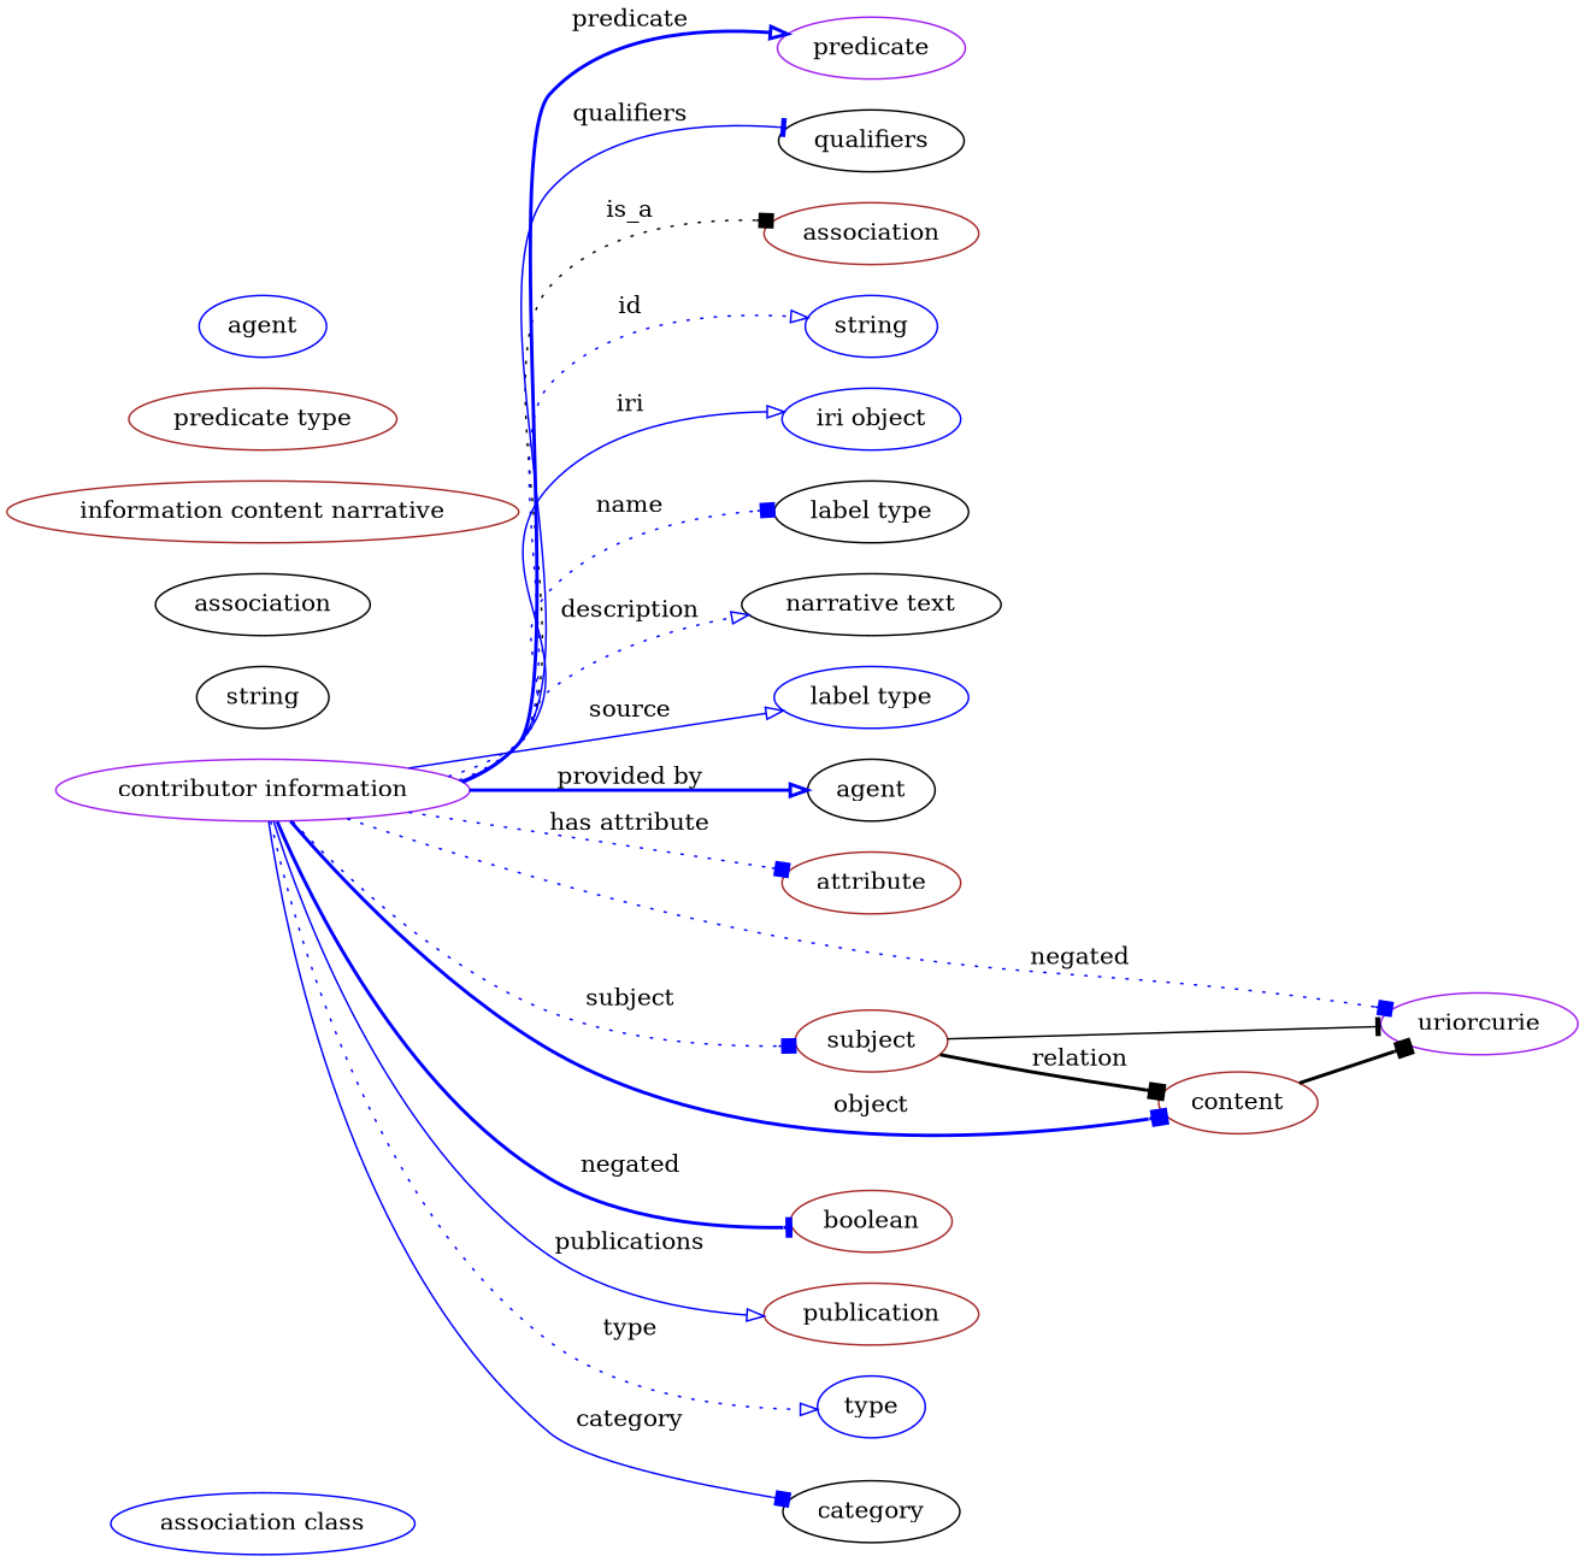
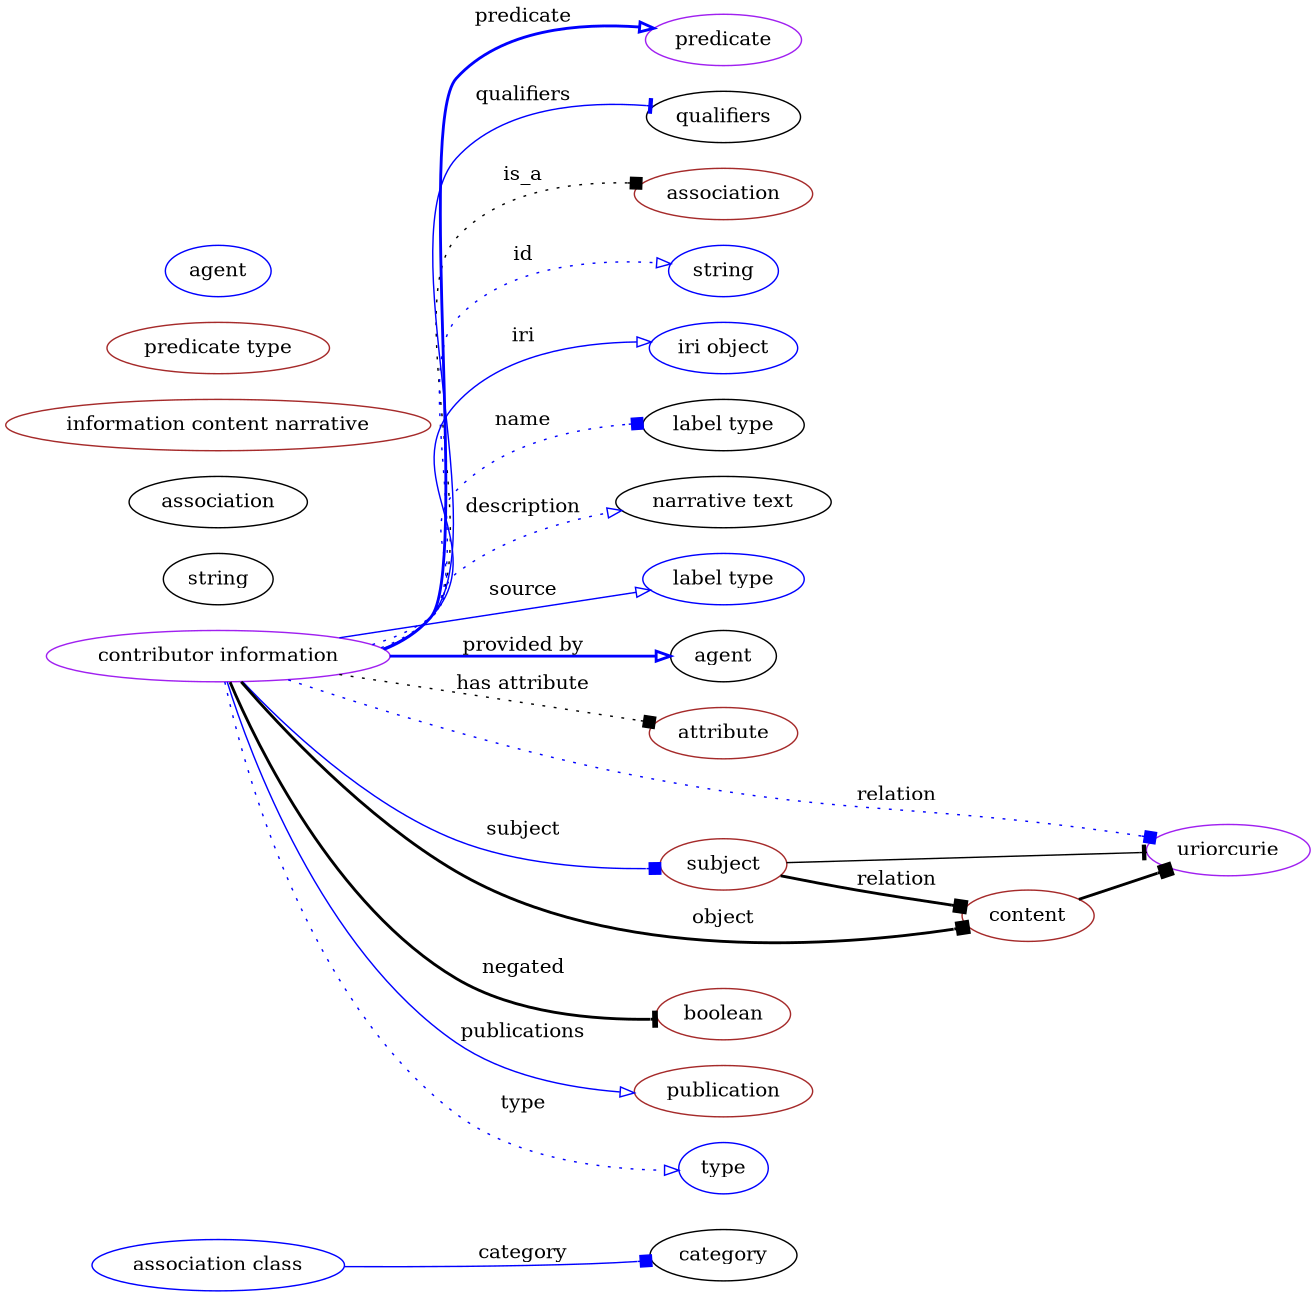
  digraph {
    rankdir=LR
    node [color=brown]
    edge [arrowhead=box style=dotted color=blue]
    n1 [color=purple height=0.5 label="contributor information" width=2.5276]
    association [height=0.5 width=1.3902]
    n3 [color=blue height=0.5 label=string width=0.84854]
    n4 [color=blue height=0.5 label="iri object" width=1.011]
    n5 [color=black height=0.5 label="label type" width=1.2638]
    n6 [color=black height=0.5 label="narrative text" width=1.6068]
    n7 [color=blue height=0.5 label="label type" width=1.2638]
    n8 [color=black height=0.5 label=agent width=0.83048]
    n9 [height=0.5 label=attribute width=1.1193]
    n10 [color=purple height=0.5 label=uriorcurie width=1.2638]
    n11 [height=0.5 label=boolean width=1.0652]
    n12 [height=0.5 label=publication width=1.3902]
    type [color=blue height=0.5 width=0.75]
    category [color=black height=0.5 width=1.1374]
    subject [height=0.5 width=0.99297]
    predicate [color=purple height=0.5 width=1.1916]
    n17 [height=0.5 label=content width=0.9027]
    qualifiers [color=black height=0.5 width=1.2277]
    n19 [color=black height=0.5 label=string width=0.84854]
    n20 [color=black height=0.5 label=association width=1.3902]
    n21 [height=0.5 label="information content narrative" width=2.8706]
    n22 [height=0.5 label="predicate type" width=1.679]
    n23 [color=blue height=0.5 label=agent width=0.83048]
    n24 [color=blue height=0.5 label="association class" width=1.7151]
    n1 -> association [label=is_a color=""]
    n1 -> n3 [arrowhead=onormal label=id]
    n1 -> n4 [arrowhead=onormal label=iri style=solid]
    n1 -> n5 [label=name]
    n1 -> n6 [arrowhead=onormal label=description]
    n1 -> n7 [arrowhead=onormal label=source style=solid]
    n1 -> n8 [arrowhead=onormal label="provided by" style=bold]
-   n1 -> n9 [label="has attribute"]
-   n1 -> n10 [label=negated]
-   n1 -> n11 [arrowhead=tee label=negated style=bold]
+   n1 -> n9 [color=black label="has attribute"]
+   n1 -> n10 [label=relation]
+   n1 -> n11 [arrowhead=tee color=black label=negated style=bold]
    n1 -> n12 [arrowhead=onormal label=publications style=solid]
    n1 -> type [arrowhead=onormal label=type]
-   n1 -> category [label=category style=solid]
-   n1 -> subject [label=subject]
+   n24 -> category [label=category style=solid]
+   n1 -> subject [label=subject style=solid]
    n1 -> predicate [arrowhead=onormal label=predicate style=bold]
-   n1 -> n17 [label=object style=bold]
+   n1 -> n17 [color=black label=object style=bold]
    n1 -> qualifiers [arrowhead=tee label=qualifiers style=solid]
    subject -> n10 [arrowhead=tee style=solid color=""]
    subject -> n17 [label=relation style=bold color=""]
    n17 -> n10 [style=bold color=""]
  }
